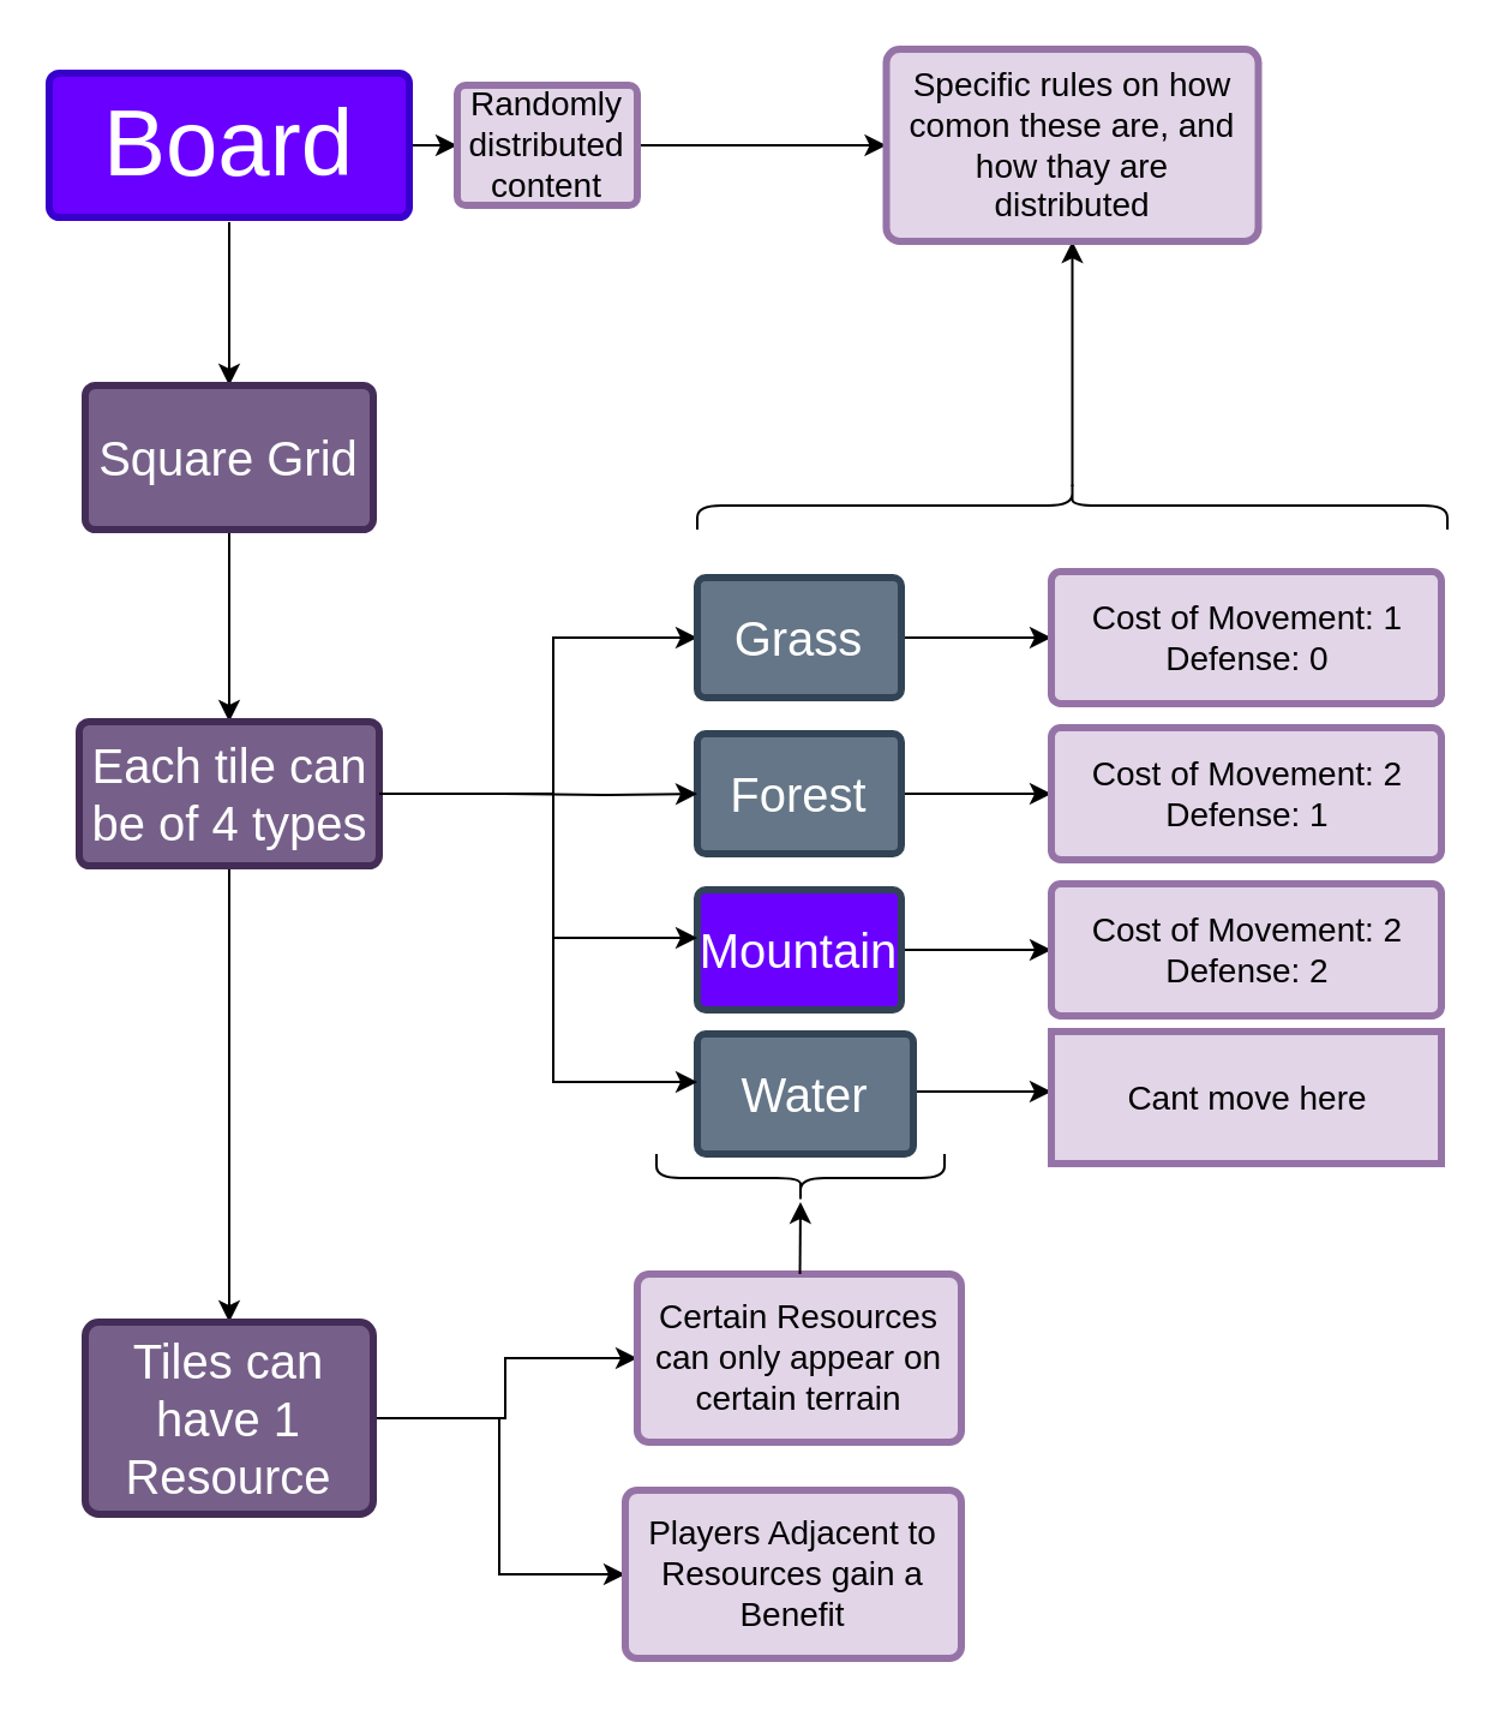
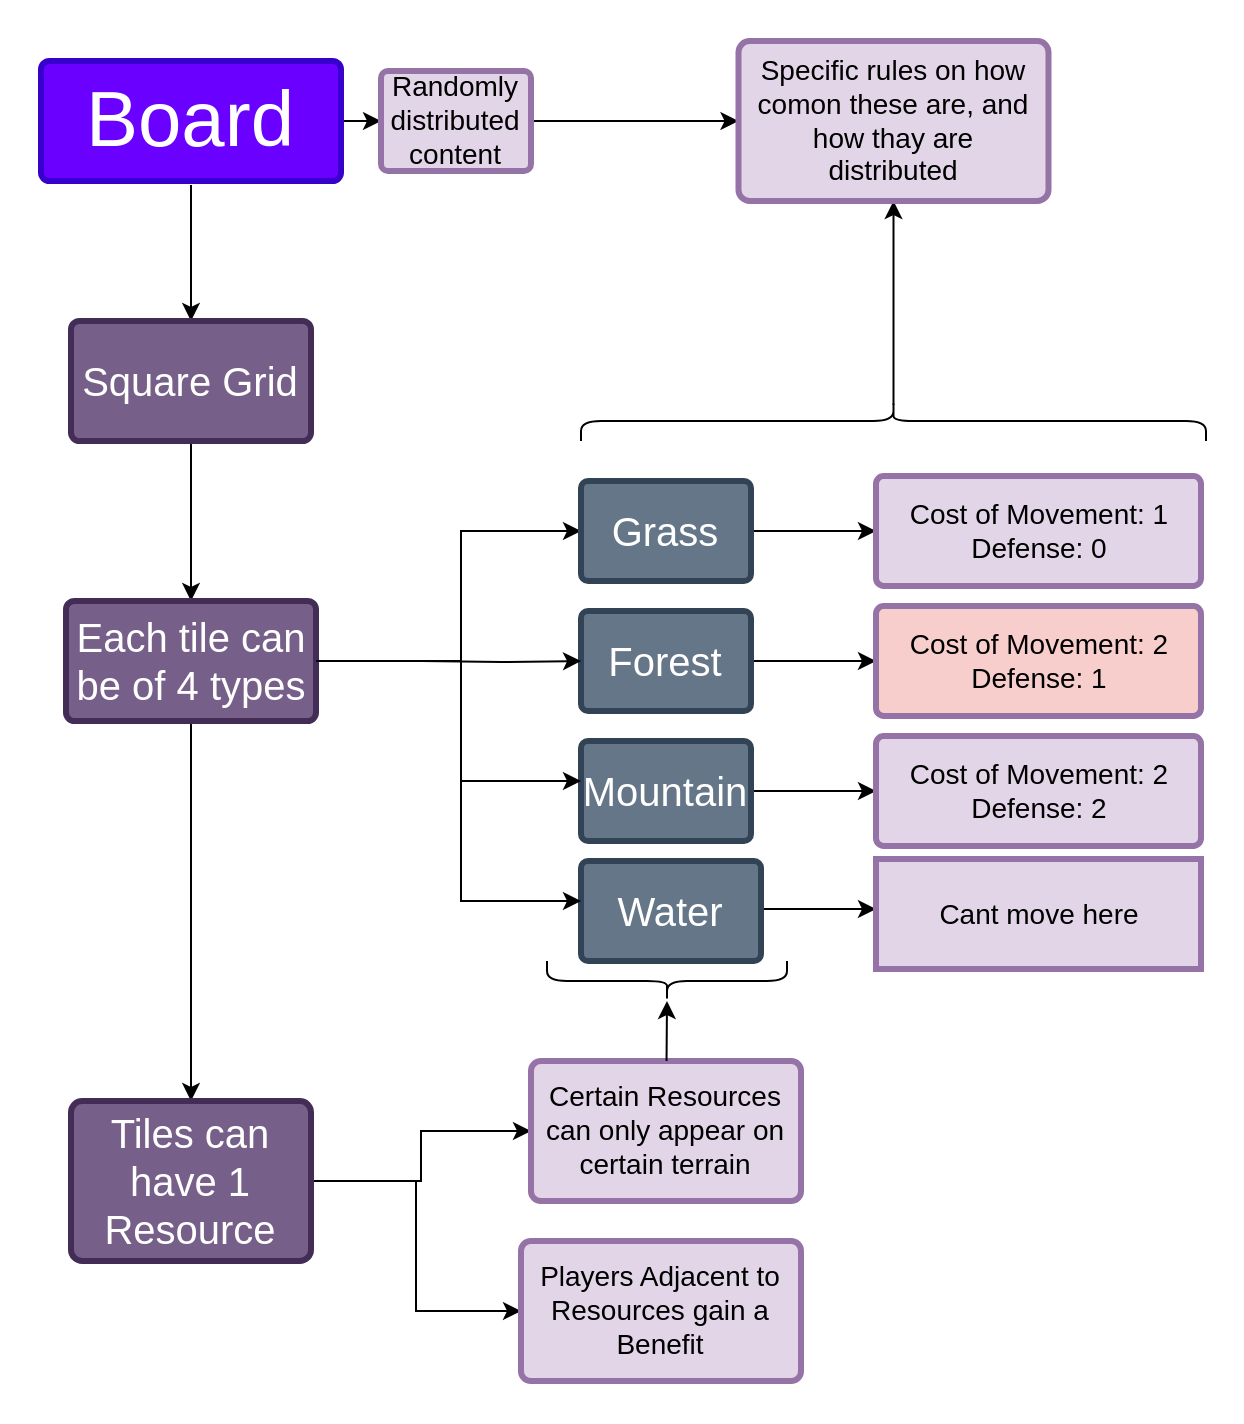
  <mxCell id="0" />
  <mxCell id="1" parent="0" />
  <mxCell id="2" value="" style="edgeStyle=orthogonalEdgeStyle;rounded=0;orthogonalLoop=1;jettySize=auto;html=1;" edge="1" parent="1" source="4" target="6"><mxGeometry relative="1" as="geometry" /></mxCell>
  <mxCell id="3" style="edgeStyle=orthogonalEdgeStyle;rounded=0;orthogonalLoop=1;jettySize=auto;html=1;" edge="1" parent="1" source="4" target="15"><mxGeometry relative="1" as="geometry" /></mxCell>
  <mxCell id="4" value="&lt;font style=&quot;font-size: 39px;&quot;&gt;Board&lt;/font&gt;" style="rounded=1;whiteSpace=wrap;html=1;shadow=0;labelBackgroundColor=none;strokeColor=#3700CC;strokeWidth=3;fillColor=#6a00ff;fontFamily=Helvetica;fontSize=14;align=center;spacing=5;arcSize=7;perimeterSpacing=2;fontColor=#ffffff;" parent="1" vertex="1"><mxGeometry x="20" y="30" width="150" height="60" as="geometry" /></mxCell>
  <mxCell id="5" value="" style="edgeStyle=orthogonalEdgeStyle;rounded=0;orthogonalLoop=1;jettySize=auto;html=1;" edge="1" parent="1" source="6" target="9"><mxGeometry relative="1" as="geometry" /></mxCell>
  <mxCell id="6" value="&lt;font style=&quot;font-size: 20px;&quot;&gt;Square Grid&lt;/font&gt;" style="whiteSpace=wrap;html=1;fontSize=14;fillColor=#76608a;strokeColor=#432D57;fontColor=#ffffff;rounded=1;shadow=0;labelBackgroundColor=none;strokeWidth=3;spacing=5;arcSize=7;" vertex="1" parent="1"><mxGeometry x="35" y="160" width="120" height="60" as="geometry" /></mxCell>
  <mxCell id="7" value="" style="edgeStyle=orthogonalEdgeStyle;rounded=0;orthogonalLoop=1;jettySize=auto;html=1;" edge="1" parent="1" source="9" target="11"><mxGeometry relative="1" as="geometry"><Array as="points"><mxPoint x="230" y="330" /><mxPoint x="230" y="265" /></Array></mxGeometry></mxCell>
  <mxCell id="8" value="" style="edgeStyle=orthogonalEdgeStyle;rounded=0;orthogonalLoop=1;jettySize=auto;html=1;" edge="1" parent="1" source="9" target="32"><mxGeometry relative="1" as="geometry" /></mxCell>
  <mxCell id="9" value="&lt;font style=&quot;font-size: 20px;&quot;&gt;Each tile can be of 4 types&lt;/font&gt;" style="whiteSpace=wrap;html=1;fontSize=14;fillColor=#76608a;strokeColor=#432D57;fontColor=#ffffff;rounded=1;shadow=0;labelBackgroundColor=none;strokeWidth=3;spacing=5;arcSize=7;" vertex="1" parent="1"><mxGeometry x="32.5" y="300" width="125" height="60" as="geometry" /></mxCell>
  <mxCell id="10" value="" style="edgeStyle=orthogonalEdgeStyle;rounded=0;orthogonalLoop=1;jettySize=auto;html=1;" edge="1" parent="1" source="11" target="23"><mxGeometry relative="1" as="geometry" /></mxCell>
  <mxCell id="11" value="&lt;font style=&quot;font-size: 20px;&quot;&gt;Grass&lt;/font&gt;" style="whiteSpace=wrap;html=1;fontSize=20;fillColor=#647687;strokeColor=#314354;fontColor=#ffffff;rounded=1;shadow=0;labelBackgroundColor=none;strokeWidth=3;spacing=5;arcSize=7;" vertex="1" parent="1"><mxGeometry x="290" y="240" width="85" height="50" as="geometry" /></mxCell>
  <mxCell id="12" style="edgeStyle=orthogonalEdgeStyle;rounded=0;orthogonalLoop=1;jettySize=auto;html=1;" edge="1" parent="1" source="13" target="25"><mxGeometry relative="1" as="geometry" /></mxCell>
- <mxCell id="13" value="Mountain" style="whiteSpace=wrap;html=1;fontSize=20;fillColor=#6a00ff;strokeColor=#314354;fontColor=#ffffff;rounded=1;shadow=0;labelBackgroundColor=none;strokeWidth=3;spacing=5;arcSize=7;" vertex="1" parent="1"><mxGeometry x="290" y="370" width="85" height="50" as="geometry" /></mxCell>
+ <mxCell id="13" value="Mountain" style="whiteSpace=wrap;html=1;fontSize=20;fillColor=#647687;strokeColor=#314354;fontColor=#ffffff;rounded=1;shadow=0;labelBackgroundColor=none;strokeWidth=3;spacing=5;arcSize=7;" vertex="1" parent="1"><mxGeometry x="290" y="370" width="85" height="50" as="geometry" /></mxCell>
  <mxCell id="14" value="" style="edgeStyle=orthogonalEdgeStyle;rounded=0;orthogonalLoop=1;jettySize=auto;html=1;" edge="1" parent="1" source="15" target="29"><mxGeometry relative="1" as="geometry" /></mxCell>
  <mxCell id="15" value="Randomly distributed content" style="whiteSpace=wrap;html=1;fontSize=14;fillColor=#e1d5e7;strokeColor=#9673a6;rounded=1;shadow=0;labelBackgroundColor=none;strokeWidth=3;spacing=5;arcSize=7;" vertex="1" parent="1"><mxGeometry x="190" y="35" width="75" height="50" as="geometry" /></mxCell>
  <mxCell id="16" style="edgeStyle=orthogonalEdgeStyle;rounded=0;orthogonalLoop=1;jettySize=auto;html=1;" edge="1" parent="1" source="17" target="24"><mxGeometry relative="1" as="geometry" /></mxCell>
  <mxCell id="17" value="Forest" style="whiteSpace=wrap;html=1;fontSize=20;fillColor=#647687;strokeColor=#314354;fontColor=#ffffff;rounded=1;shadow=0;labelBackgroundColor=none;strokeWidth=3;spacing=5;arcSize=7;" vertex="1" parent="1"><mxGeometry x="290" y="305" width="85" height="50" as="geometry" /></mxCell>
  <mxCell id="18" style="edgeStyle=orthogonalEdgeStyle;rounded=0;orthogonalLoop=1;jettySize=auto;html=1;" edge="1" parent="1" target="26"><mxGeometry relative="1" as="geometry"><mxPoint x="380" y="454" as="sourcePoint" /><mxPoint x="437.5" y="455.5" as="targetPoint" /><Array as="points"><mxPoint x="420" y="454" /><mxPoint x="420" y="454" /></Array></mxGeometry></mxCell>
  <mxCell id="19" value="Water" style="whiteSpace=wrap;html=1;fontSize=20;fillColor=#647687;strokeColor=#314354;fontColor=#ffffff;rounded=1;shadow=0;labelBackgroundColor=none;strokeWidth=3;spacing=5;arcSize=7;" vertex="1" parent="1"><mxGeometry x="290" y="430" width="90" height="50" as="geometry" /></mxCell>
  <mxCell id="20" value="" style="edgeStyle=orthogonalEdgeStyle;rounded=0;orthogonalLoop=1;jettySize=auto;html=1;" edge="1" parent="1" target="17"><mxGeometry relative="1" as="geometry"><mxPoint x="210" y="330" as="sourcePoint" /><mxPoint x="280" y="290" as="targetPoint" /></mxGeometry></mxCell>
  <mxCell id="21" value="" style="edgeStyle=orthogonalEdgeStyle;rounded=0;orthogonalLoop=1;jettySize=auto;html=1;exitX=1;exitY=0.5;exitDx=0;exitDy=0;" edge="1" parent="1" source="9" target="13"><mxGeometry relative="1" as="geometry"><mxPoint x="175" y="350" as="sourcePoint" /><mxPoint x="285" y="295" as="targetPoint" /><Array as="points"><mxPoint x="230" y="330" /><mxPoint x="230" y="390" /></Array></mxGeometry></mxCell>
  <mxCell id="22" value="" style="edgeStyle=orthogonalEdgeStyle;rounded=0;orthogonalLoop=1;jettySize=auto;html=1;exitX=1;exitY=0.5;exitDx=0;exitDy=0;" edge="1" parent="1" source="9" target="19"><mxGeometry relative="1" as="geometry"><mxPoint x="165" y="340" as="sourcePoint" /><mxPoint x="300" y="400" as="targetPoint" /><Array as="points"><mxPoint x="230" y="330" /><mxPoint x="230" y="450" /></Array></mxGeometry></mxCell>
  <mxCell id="23" value="&lt;div&gt;Cost of Movement: 1&lt;/div&gt;&lt;div&gt;Defense: 0&lt;br&gt;&lt;/div&gt;" style="whiteSpace=wrap;html=1;fontSize=14;fillColor=#e1d5e7;strokeColor=#9673a6;fontColor=default;rounded=1;shadow=0;labelBackgroundColor=none;strokeWidth=3;spacing=5;arcSize=7;" vertex="1" parent="1"><mxGeometry x="437.5" y="237.5" width="162.5" height="55" as="geometry" /></mxCell>
- <mxCell id="24" value="&lt;div&gt;Cost of Movement: 2&lt;br&gt;&lt;/div&gt;&lt;div&gt;Defense: 1&lt;br&gt;&lt;/div&gt;" style="whiteSpace=wrap;html=1;fontSize=14;fillColor=#e1d5e7;strokeColor=#9673a6;fontColor=default;rounded=1;shadow=0;labelBackgroundColor=none;strokeWidth=3;spacing=5;arcSize=7;" vertex="1" parent="1"><mxGeometry x="437.5" y="302.5" width="162.5" height="55" as="geometry" /></mxCell>
+ <mxCell id="24" value="&lt;div&gt;Cost of Movement: 2&lt;br&gt;&lt;/div&gt;&lt;div&gt;Defense: 1&lt;br&gt;&lt;/div&gt;" style="whiteSpace=wrap;html=1;fontSize=14;fillColor=#f8cecc;strokeColor=#9673a6;fontColor=default;rounded=1;shadow=0;labelBackgroundColor=none;strokeWidth=3;spacing=5;arcSize=7;" vertex="1" parent="1"><mxGeometry x="437.5" y="302.5" width="162.5" height="55" as="geometry" /></mxCell>
  <mxCell id="25" value="&lt;div&gt;Cost of Movement: 2&lt;br&gt;&lt;/div&gt;&lt;div&gt;Defense: 2&lt;br&gt;&lt;/div&gt;" style="whiteSpace=wrap;html=1;fontSize=14;fillColor=#e1d5e7;strokeColor=#9673a6;fontColor=default;rounded=1;shadow=0;labelBackgroundColor=none;strokeWidth=3;spacing=5;arcSize=7;" vertex="1" parent="1"><mxGeometry x="437.5" y="367.5" width="162.5" height="55" as="geometry" /></mxCell>
  <mxCell id="26" value="Cant move here" style="whiteSpace=wrap;html=1;fontSize=14;fillColor=#e1d5e7;strokeColor=#9673a6;fontColor=default;shadow=0;labelBackgroundColor=none;strokeWidth=3;spacing=5;arcSize=7;rounded=0;" vertex="1" parent="1"><mxGeometry x="437.5" y="429" width="162.5" height="55" as="geometry" /></mxCell>
  <mxCell id="27" value="" style="shape=curlyBracket;whiteSpace=wrap;html=1;rounded=1;flipH=1;labelPosition=right;verticalLabelPosition=middle;align=left;verticalAlign=middle;rotation=-90;" vertex="1" parent="1"><mxGeometry x="436.25" y="53.75" width="20" height="312.5" as="geometry" /></mxCell>
  <mxCell id="28" value="" style="endArrow=classic;html=1;rounded=0;exitX=0.1;exitY=0.5;exitDx=0;exitDy=0;exitPerimeter=0;" edge="1" parent="1" source="27" target="29"><mxGeometry width="50" height="50" relative="1" as="geometry"><mxPoint x="450" y="200" as="sourcePoint" /><mxPoint x="446" y="120" as="targetPoint" /></mxGeometry></mxCell>
  <mxCell id="29" value="Specific rules on how comon these are, and how thay are distributed" style="whiteSpace=wrap;html=1;fontSize=14;fillColor=#e1d5e7;strokeColor=#9673a6;rounded=1;shadow=0;labelBackgroundColor=none;strokeWidth=3;spacing=5;arcSize=7;" vertex="1" parent="1"><mxGeometry x="368.75" y="20" width="155" height="80" as="geometry" /></mxCell>
  <mxCell id="30" value="" style="edgeStyle=orthogonalEdgeStyle;rounded=0;orthogonalLoop=1;jettySize=auto;html=1;" edge="1" parent="1" source="32" target="33"><mxGeometry relative="1" as="geometry" /></mxCell>
  <mxCell id="31" value="" style="edgeStyle=orthogonalEdgeStyle;rounded=0;orthogonalLoop=1;jettySize=auto;html=1;" edge="1" parent="1" source="32" target="34"><mxGeometry relative="1" as="geometry" /></mxCell>
  <mxCell id="32" value="Tiles can have 1 Resource" style="whiteSpace=wrap;html=1;fontSize=20;fillColor=#76608a;strokeColor=#432D57;fontColor=#ffffff;rounded=1;shadow=0;labelBackgroundColor=none;strokeWidth=3;spacing=5;arcSize=7;" vertex="1" parent="1"><mxGeometry x="35" y="550" width="120" height="80" as="geometry" /></mxCell>
  <mxCell id="33" value="Certain Resources can only appear on certain terrain" style="whiteSpace=wrap;html=1;fontSize=14;fillColor=#e1d5e7;strokeColor=#9673a6;fontColor=default;rounded=1;shadow=0;labelBackgroundColor=none;strokeWidth=3;spacing=5;arcSize=7;" vertex="1" parent="1"><mxGeometry x="265" y="530" width="135" height="70" as="geometry" /></mxCell>
  <mxCell id="34" value="Players Adjacent to Resources gain a Benefit" style="whiteSpace=wrap;html=1;fontSize=14;fillColor=#e1d5e7;strokeColor=#9673a6;fontColor=default;rounded=1;shadow=0;labelBackgroundColor=none;strokeWidth=3;spacing=5;arcSize=7;" vertex="1" parent="1"><mxGeometry x="260" y="620" width="140" height="70" as="geometry" /></mxCell>
  <mxCell id="35" value="" style="shape=curlyBracket;whiteSpace=wrap;html=1;rounded=1;flipH=1;labelPosition=right;verticalLabelPosition=middle;align=left;verticalAlign=middle;rotation=90;" vertex="1" parent="1"><mxGeometry x="323" y="430" width="20" height="120" as="geometry" /></mxCell>
  <mxCell id="36" value="" style="endArrow=classic;html=1;rounded=0;" edge="1" parent="1" source="33"><mxGeometry width="50" height="50" relative="1" as="geometry"><mxPoint x="340" y="540" as="sourcePoint" /><mxPoint x="333" y="500" as="targetPoint" /></mxGeometry></mxCell>
